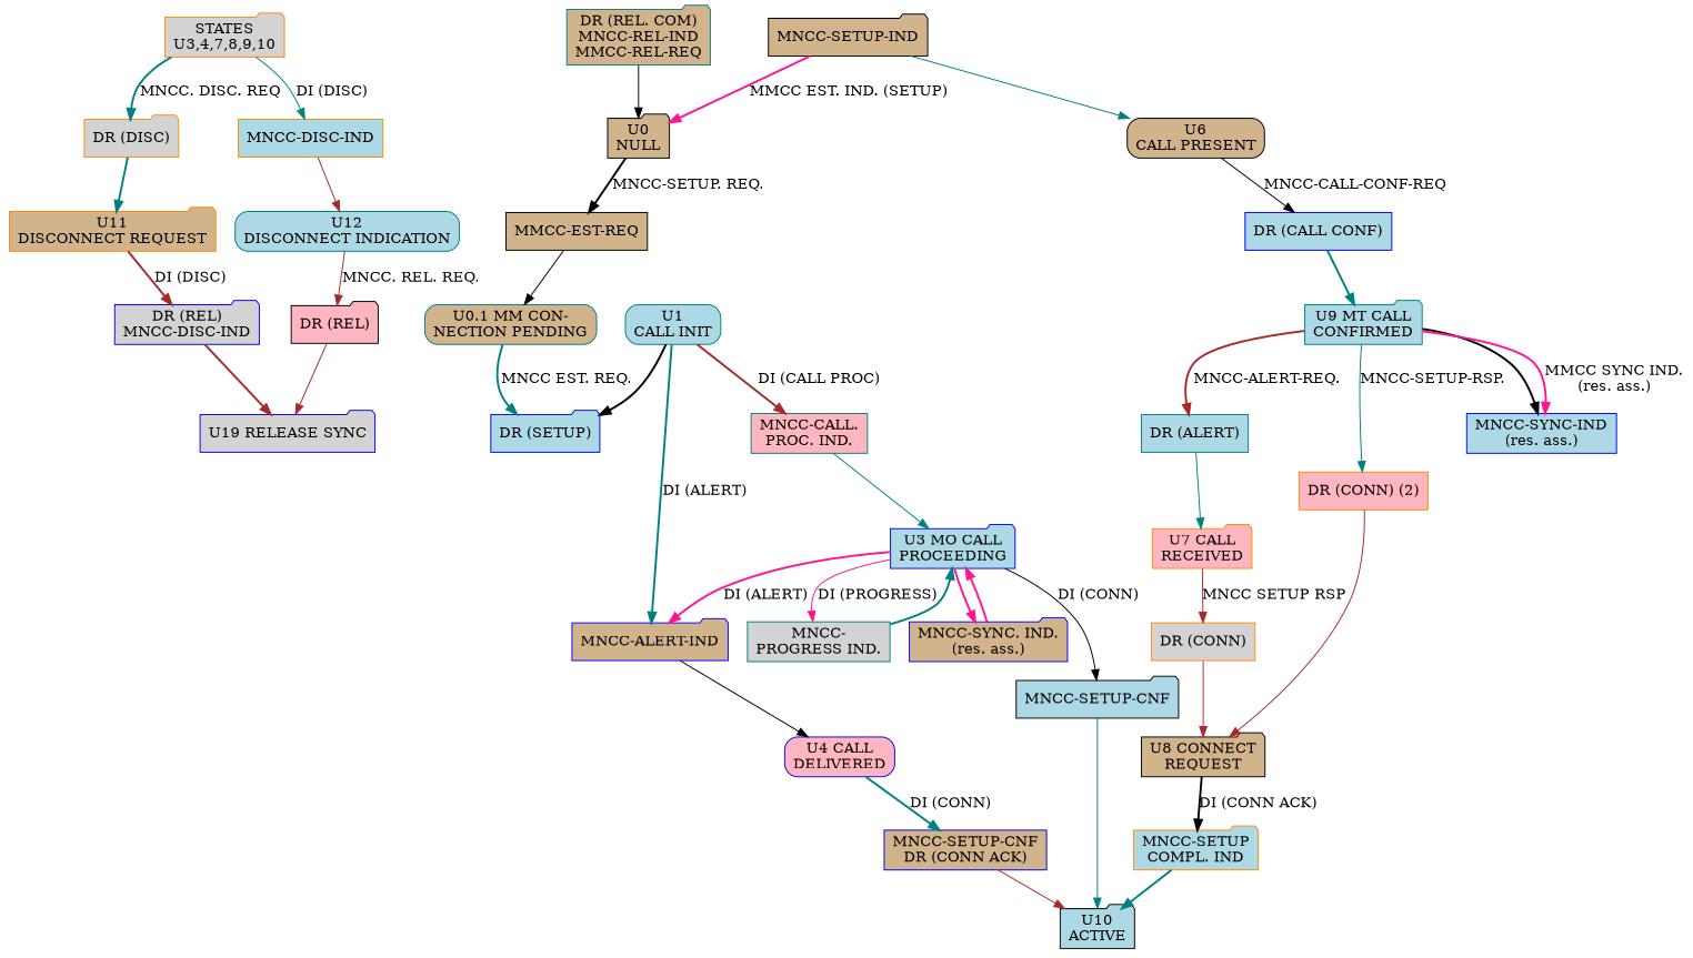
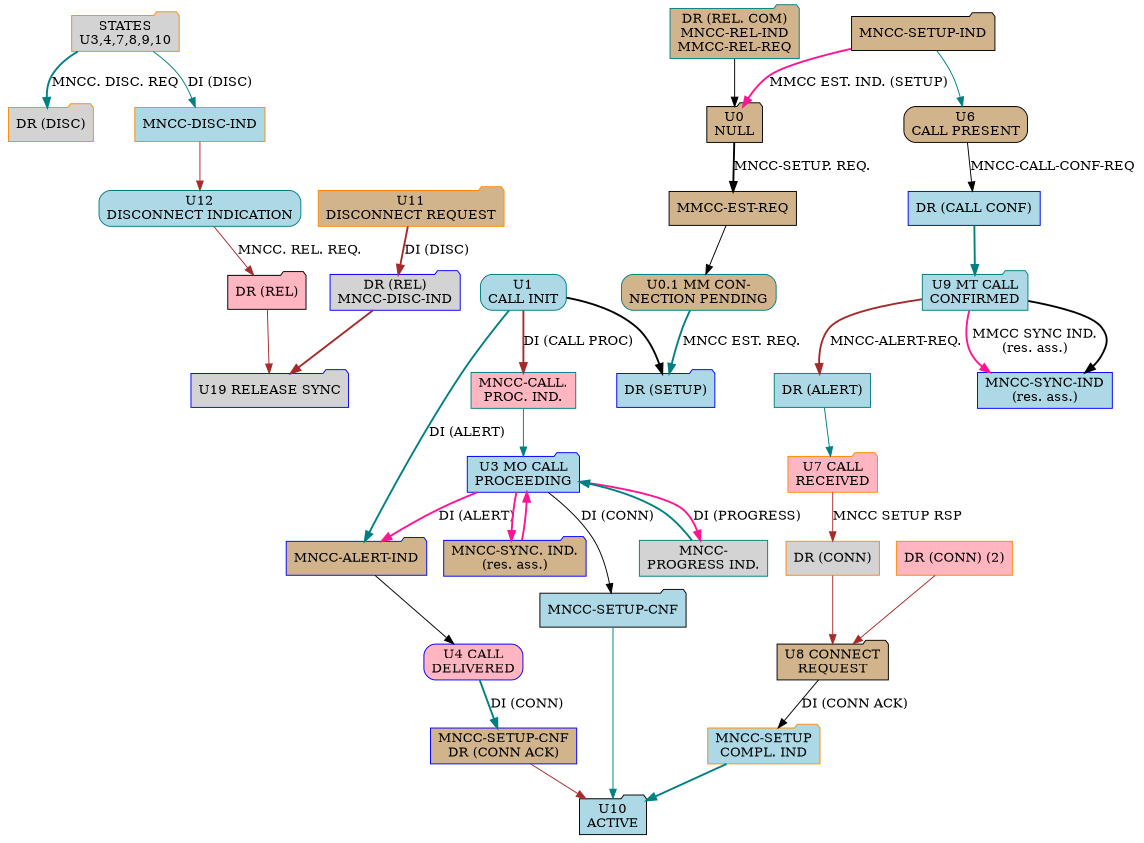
  digraph {
    node [color=blue fillcolor=lightblue shape=folder style=filled]
    edge [color=teal style=bold]
    "STATES\nU3,4,7,8,9,10" [color=darkorange fillcolor=lightgrey style="rounded,filled"]
    "DR (DISC)" [color=darkorange fillcolor=lightgrey]
    "MNCC-DISC-IND" [color=darkorange shape=box]
    "U11\nDISCONNECT REQUEST" [color=darkorange fillcolor=tan style="rounded,filled"]
    "U12\nDISCONNECT INDICATION" [color=teal shape=box style="rounded,filled"]
    "DR (REL)\nMNCC-DISC-IND" [fillcolor=lightgrey]
    n7 [fillcolor=lightgrey label="U19 RELEASE SYNC" style="rounded,filled"]
    "DR (REL. COM)\nMNCC-REL-IND\nMMCC-REL-REQ" [color=teal fillcolor=tan]
    "U0\nNULL" [color=black fillcolor=tan style="rounded,filled"]
    "DR (REL)" [color=black fillcolor=lightpink]
    "MMCC-EST-REQ" [color=black fillcolor=tan shape=box]
    "U0.1 MM CON-\nNECTION PENDING" [color=teal fillcolor=tan shape=box style="rounded,filled"]
    "DR (SETUP)"
    "U1\nCALL INIT" [color=teal shape=box style="rounded,filled"]
    "MNCC-CALL.\nPROC. IND." [color=teal fillcolor=lightpink shape=box]
    "MNCC-ALERT-IND" [fillcolor=tan]
    "U3 MO CALL\nPROCEEDING" [style="rounded,filled"]
    "U4 CALL\nDELIVERED" [fillcolor=lightpink shape=box style="rounded,filled"]
    "MNCC-\nPROGRESS IND." [color=teal fillcolor=lightgrey shape=box]
    "MNCC-SYNC. IND.\n(res. ass.)" [fillcolor=tan]
    "MNCC-SETUP-CNF" [color=black]
    "U10\nACTIVE" [color=black style="rounded,filled"]
    "MNCC-SETUP-CNF\nDR (CONN ACK)" [fillcolor=tan shape=box]
    "MNCC-SETUP\nCOMPL. IND" [color=darkorange]
    "U8 CONNECT\nREQUEST" [color=black fillcolor=tan style="rounded,filled"]
    "DR (CONN)" [color=darkorange fillcolor=lightgrey shape=box]
    "DR (CONN) (2)" [color=darkorange fillcolor=lightpink shape=box]
    "U7 CALL\nRECEIVED" [color=darkorange fillcolor=lightpink style="rounded,filled"]
    "U9 MT CALL\nCONFIRMED" [color=teal style="rounded,filled"]
    "MNCC-SYNC-IND\n(res. ass.)" [shape=box]
    "DR (ALERT)" [color=teal shape=box]
    "DR (CALL CONF)" [shape=box]
    "U6\nCALL PRESENT" [color=black fillcolor=tan shape=box style="rounded,filled"]
    "MNCC-SETUP-IND" [color=black fillcolor=tan]
    "STATES\nU3,4,7,8,9,10" -> "DR (DISC)" [label="MNCC. DISC. REQ"]
    "STATES\nU3,4,7,8,9,10" -> "MNCC-DISC-IND" [label="DI (DISC)" style=solid]
-   "DR (DISC)" -> "U11\nDISCONNECT REQUEST"
    "MNCC-DISC-IND" -> "U12\nDISCONNECT INDICATION" [color=brown style=solid]
    "U11\nDISCONNECT REQUEST" -> "DR (REL)\nMNCC-DISC-IND" [color=brown label="DI (DISC)"]
    "U12\nDISCONNECT INDICATION" -> "DR (REL)" [color=brown label="MNCC. REL. REQ." style=solid]
    "DR (REL)\nMNCC-DISC-IND" -> n7 [color=brown]
    "DR (REL. COM)\nMNCC-REL-IND\nMMCC-REL-REQ" -> "U0\nNULL" [color=black style=solid]
    "U0\nNULL" -> "MMCC-EST-REQ" [color=black label="MNCC-SETUP. REQ."]
    "DR (REL)" -> n7 [color=brown style=solid]
    "MMCC-EST-REQ" -> "U0.1 MM CON-\nNECTION PENDING" [color=black style=solid]
    "U0.1 MM CON-\nNECTION PENDING" -> "DR (SETUP)" [label="MNCC EST. REQ."]
    "U1\nCALL INIT" -> "DR (SETUP)" [color=black]
    "U1\nCALL INIT" -> "MNCC-CALL.\nPROC. IND." [color=brown label="DI (CALL PROC)"]
    "U1\nCALL INIT" -> "MNCC-ALERT-IND" [label="DI (ALERT)"]
    "MNCC-CALL.\nPROC. IND." -> "U3 MO CALL\nPROCEEDING" [style=solid]
    "MNCC-ALERT-IND" -> "U4 CALL\nDELIVERED" [color=black style=solid]
    "U3 MO CALL\nPROCEEDING" -> "MNCC-ALERT-IND" [color=deeppink label="DI (ALERT)"]
-   "U3 MO CALL\nPROCEEDING" -> "MNCC-\nPROGRESS IND." [color=deeppink label="DI (PROGRESS)" style=solid]
+   "U3 MO CALL\nPROCEEDING" -> "MNCC-\nPROGRESS IND." [color=deeppink label="DI (PROGRESS)"]
    "U3 MO CALL\nPROCEEDING" -> "MNCC-SYNC. IND.\n(res. ass.)" [color=deeppink]
    "U3 MO CALL\nPROCEEDING" -> "MNCC-SETUP-CNF" [color=black label="DI (CONN)" style=solid]
    "U4 CALL\nDELIVERED" -> "MNCC-SETUP-CNF\nDR (CONN ACK)" [label="DI (CONN)"]
    "MNCC-\nPROGRESS IND." -> "U3 MO CALL\nPROCEEDING"
    "MNCC-SYNC. IND.\n(res. ass.)" -> "U3 MO CALL\nPROCEEDING" [color=deeppink]
    "MNCC-SETUP-CNF" -> "U10\nACTIVE" [style=solid]
    "MNCC-SETUP-CNF\nDR (CONN ACK)" -> "U10\nACTIVE" [color=brown style=solid]
    "MNCC-SETUP\nCOMPL. IND" -> "U10\nACTIVE"
-   "U8 CONNECT\nREQUEST" -> "MNCC-SETUP\nCOMPL. IND" [color=black label="DI (CONN ACK)"]
+   "U8 CONNECT\nREQUEST" -> "MNCC-SETUP\nCOMPL. IND" [color=black label="DI (CONN ACK)" style=solid]
    "DR (CONN)" -> "U8 CONNECT\nREQUEST" [color=brown style=solid]
    "DR (CONN) (2)" -> "U8 CONNECT\nREQUEST" [color=brown style=solid]
    "U7 CALL\nRECEIVED" -> "DR (CONN)" [color=brown label="MNCC SETUP RSP" style=solid]
-   "U9 MT CALL\nCONFIRMED" -> "DR (CONN) (2)" [label="MNCC-SETUP-RSP." style=solid]
    "U9 MT CALL\nCONFIRMED" -> "MNCC-SYNC-IND\n(res. ass.)" [color=black]
    "U9 MT CALL\nCONFIRMED" -> "MNCC-SYNC-IND\n(res. ass.)" [color=deeppink label="MMCC SYNC IND.\n(res. ass.)"]
    "U9 MT CALL\nCONFIRMED" -> "DR (ALERT)" [color=brown label="MNCC-ALERT-REQ."]
    "DR (ALERT)" -> "U7 CALL\nRECEIVED" [style=solid]
    "DR (CALL CONF)" -> "U9 MT CALL\nCONFIRMED"
    "U6\nCALL PRESENT" -> "DR (CALL CONF)" [color=black label="MNCC-CALL-CONF-REQ" style=solid]
    "MNCC-SETUP-IND" -> "U0\nNULL" [color=deeppink label="MMCC EST. IND. (SETUP)"]
    "MNCC-SETUP-IND" -> "U6\nCALL PRESENT" [style=solid]
  }
